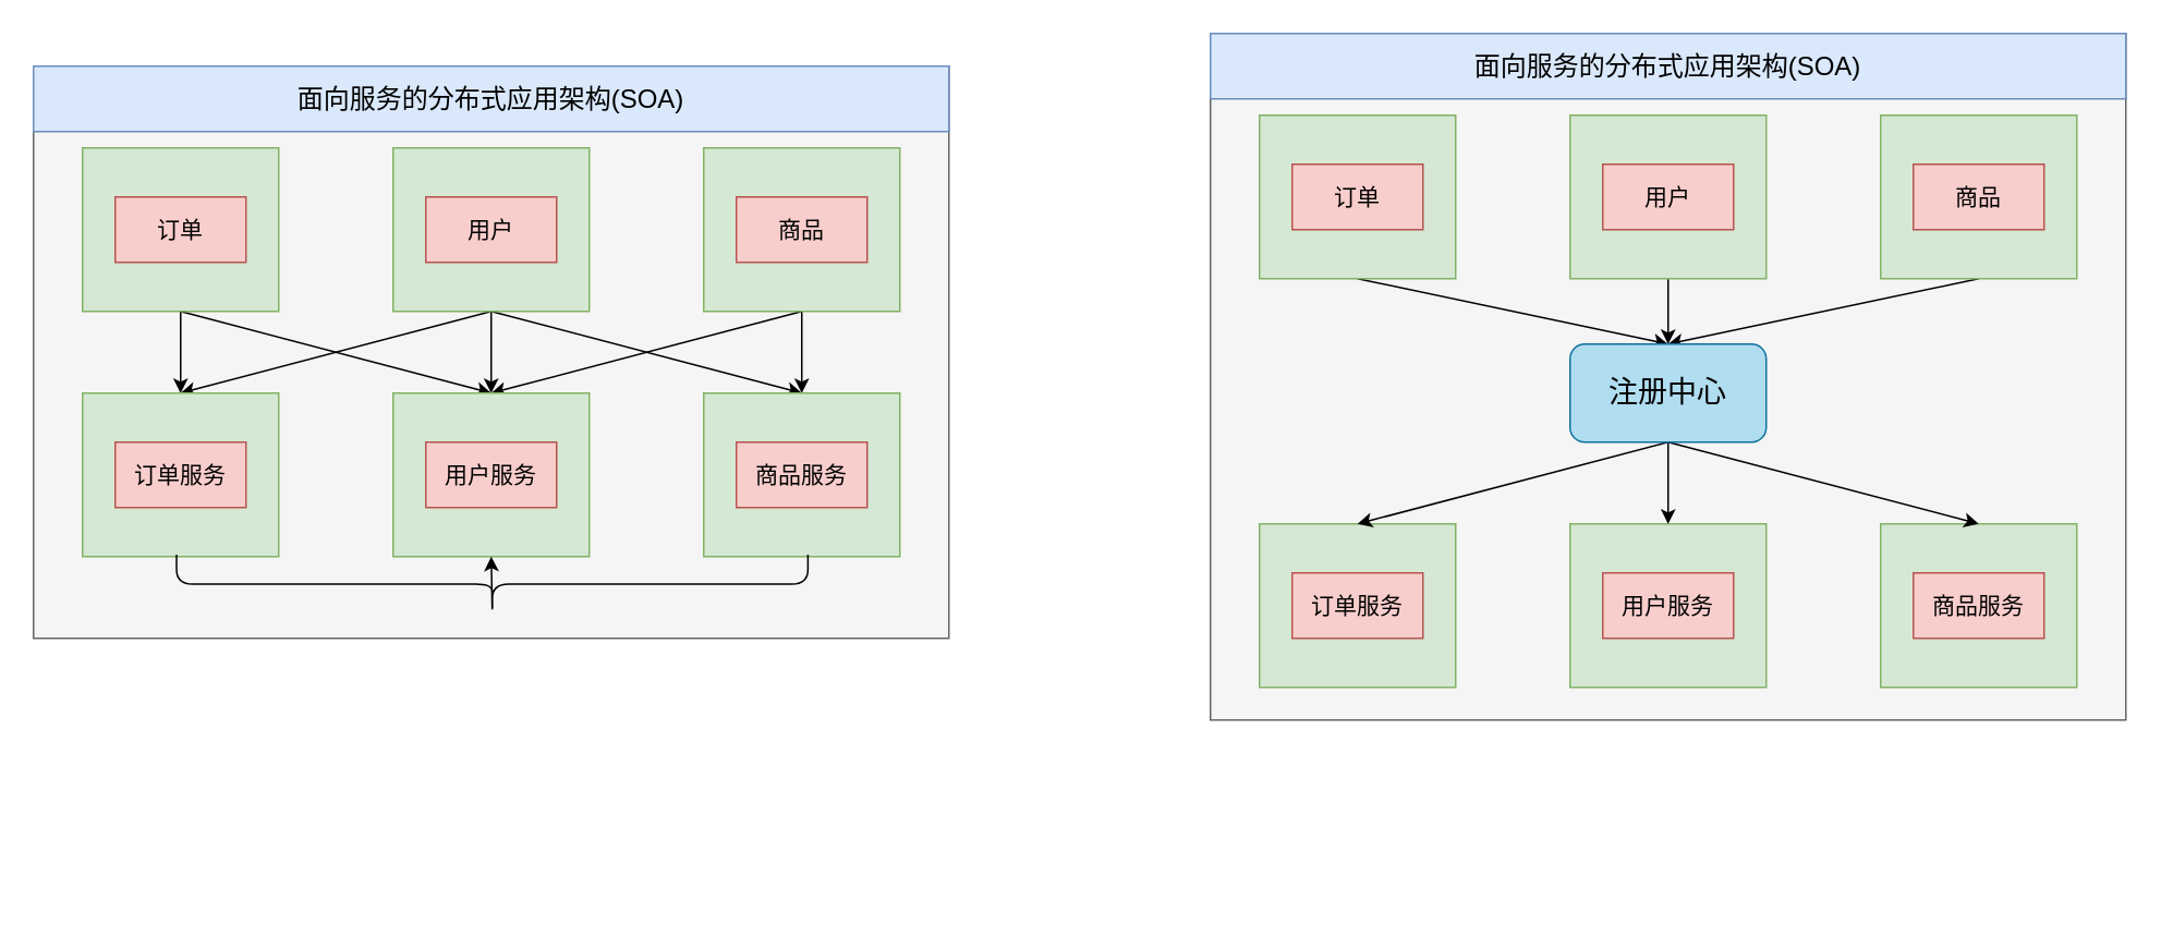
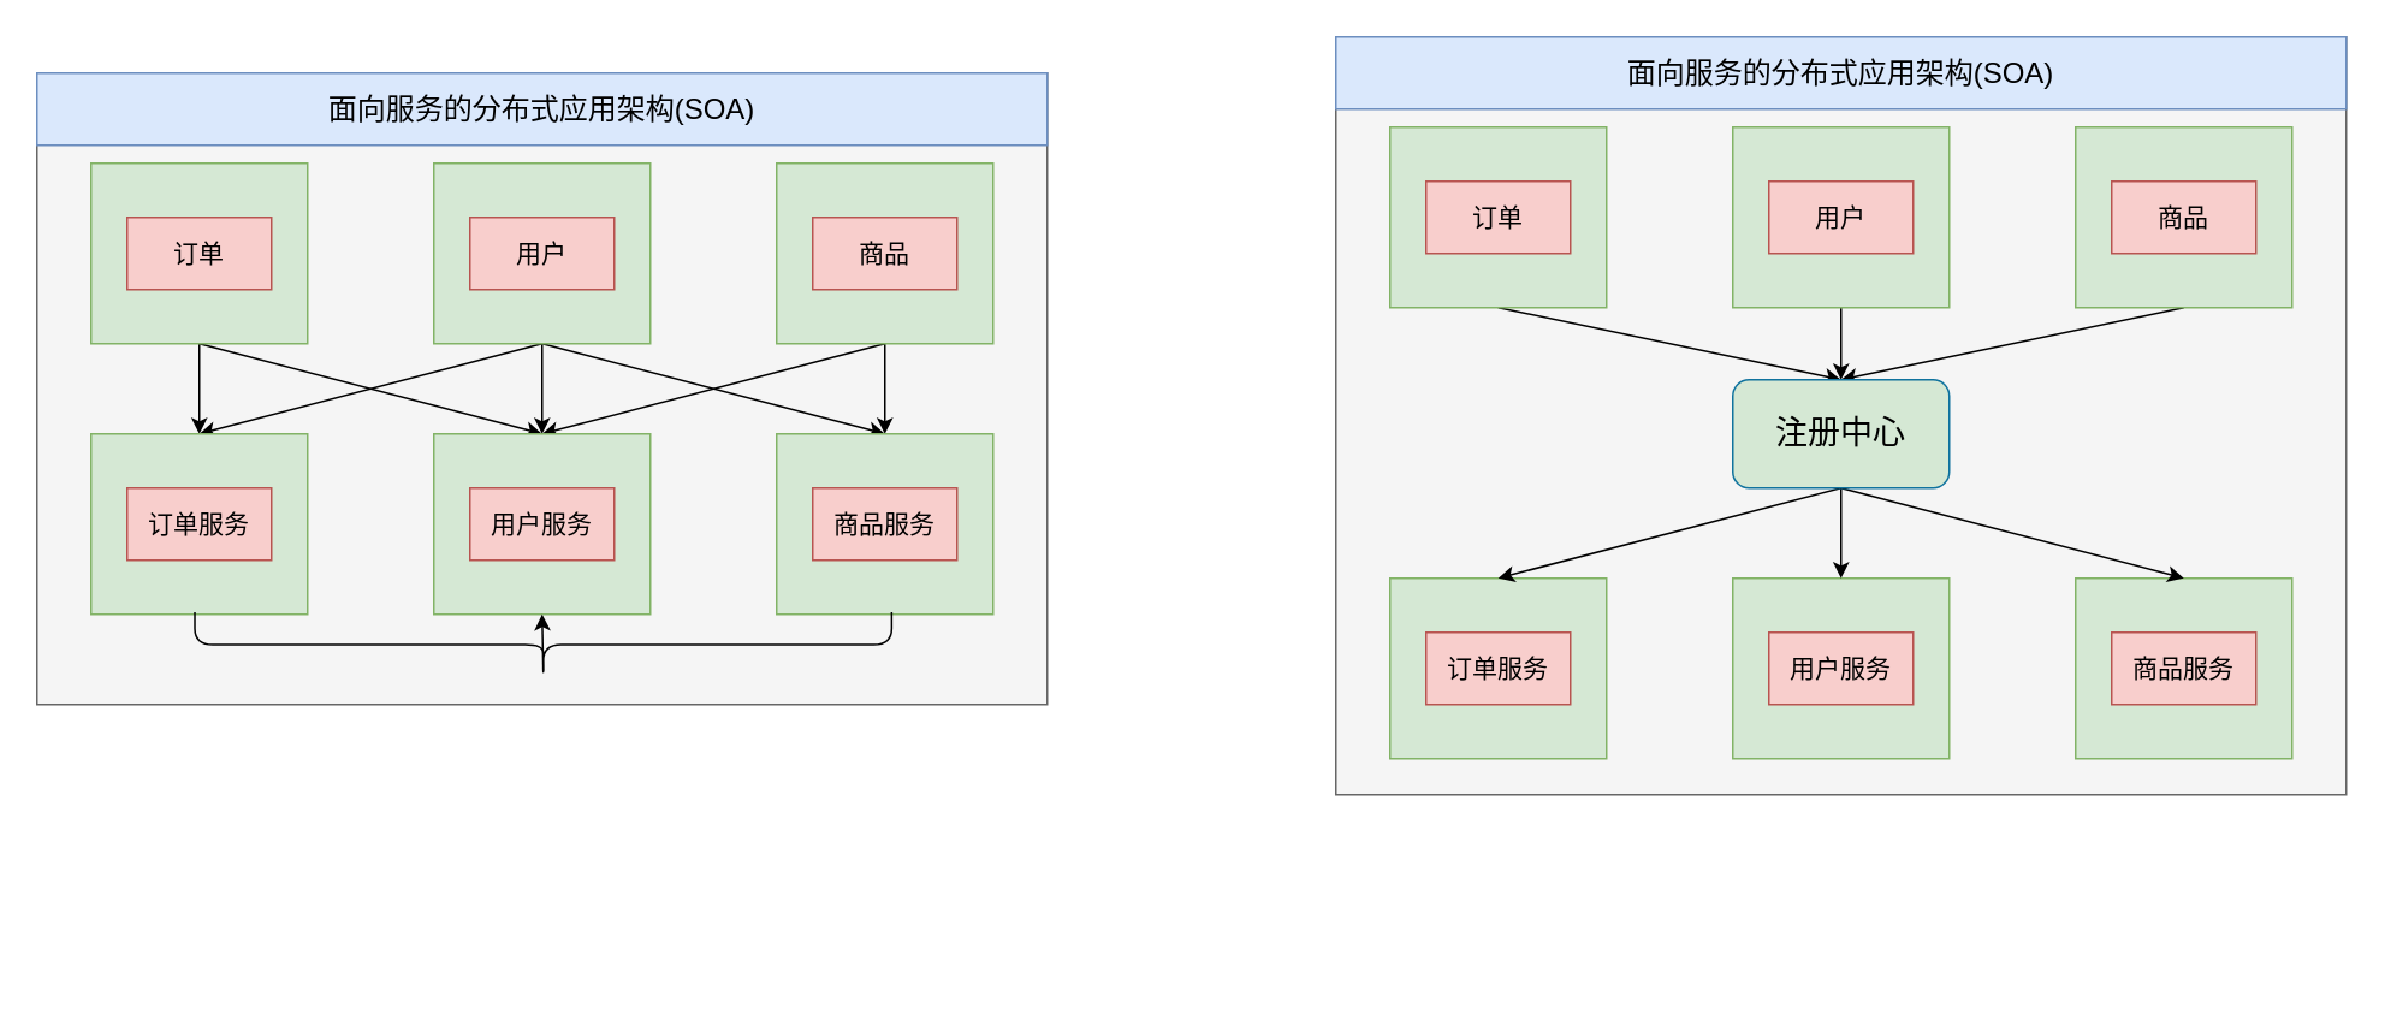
  <mxCell id="0" />
  <mxCell id="1" parent="0" />
  <mxCell id="2" value="" style="rounded=0;whiteSpace=wrap;html=1;fillColor=#f5f5f5;fontColor=#333333;strokeColor=#666666;" vertex="1" parent="1"><mxGeometry x="20" y="40" width="560" height="350" as="geometry" /></mxCell>
  <mxCell id="3" style="edgeStyle=none;rounded=0;orthogonalLoop=1;jettySize=auto;html=1;entryX=0.5;entryY=0;entryDx=0;entryDy=0;fontSize=14;exitX=0.5;exitY=1;exitDx=0;exitDy=0;" edge="1" parent="1" source="5" target="18"><mxGeometry relative="1" as="geometry" /></mxCell>
  <mxCell id="4" style="edgeStyle=none;rounded=0;orthogonalLoop=1;jettySize=auto;html=1;entryX=0.5;entryY=0;entryDx=0;entryDy=0;fontSize=14;" edge="1" parent="1" source="5" target="17"><mxGeometry relative="1" as="geometry" /></mxCell>
  <mxCell id="5" value="" style="rounded=0;whiteSpace=wrap;html=1;fontSize=14;fillColor=#d5e8d4;strokeColor=#82b366;" vertex="1" parent="1"><mxGeometry x="430" y="90" width="120" height="100" as="geometry" /></mxCell>
  <mxCell id="6" style="edgeStyle=orthogonalEdgeStyle;rounded=0;orthogonalLoop=1;jettySize=auto;html=1;entryX=0.5;entryY=0;entryDx=0;entryDy=0;fontSize=14;" edge="1" parent="1" source="8" target="19"><mxGeometry relative="1" as="geometry" /></mxCell>
  <mxCell id="7" style="rounded=0;orthogonalLoop=1;jettySize=auto;html=1;fontSize=14;entryX=0.5;entryY=0;entryDx=0;entryDy=0;" edge="1" parent="1" target="18"><mxGeometry relative="1" as="geometry"><mxPoint x="110" y="190" as="sourcePoint" /></mxGeometry></mxCell>
  <mxCell id="8" value="" style="rounded=0;whiteSpace=wrap;html=1;fontSize=14;fillColor=#d5e8d4;strokeColor=#82b366;" vertex="1" parent="1"><mxGeometry x="50" y="90" width="120" height="100" as="geometry" /></mxCell>
  <mxCell id="9" style="edgeStyle=none;rounded=0;orthogonalLoop=1;jettySize=auto;html=1;entryX=0.5;entryY=0;entryDx=0;entryDy=0;fontSize=14;" edge="1" parent="1" source="12" target="18"><mxGeometry relative="1" as="geometry" /></mxCell>
  <mxCell id="10" style="edgeStyle=none;rounded=0;orthogonalLoop=1;jettySize=auto;html=1;entryX=0.5;entryY=0;entryDx=0;entryDy=0;fontSize=14;exitX=0.5;exitY=1;exitDx=0;exitDy=0;" edge="1" parent="1" source="12" target="17"><mxGeometry relative="1" as="geometry" /></mxCell>
  <mxCell id="11" style="edgeStyle=none;rounded=0;orthogonalLoop=1;jettySize=auto;html=1;entryX=0.5;entryY=0;entryDx=0;entryDy=0;fontSize=14;exitX=0.5;exitY=1;exitDx=0;exitDy=0;" edge="1" parent="1" source="12" target="19"><mxGeometry relative="1" as="geometry" /></mxCell>
  <mxCell id="12" value="" style="rounded=0;whiteSpace=wrap;html=1;fontSize=14;fillColor=#d5e8d4;strokeColor=#82b366;" vertex="1" parent="1"><mxGeometry x="240" y="90" width="120" height="100" as="geometry" /></mxCell>
  <mxCell id="13" value="&lt;font size=&quot;3&quot;&gt;面向服务的分布式应用架构(SOA)&lt;/font&gt;" style="rounded=0;whiteSpace=wrap;html=1;fillColor=#dae8fc;strokeColor=#6c8ebf;" vertex="1" parent="1"><mxGeometry x="20" y="40" width="560" height="40" as="geometry" /></mxCell>
  <mxCell id="14" value="订单" style="rounded=0;whiteSpace=wrap;html=1;fontSize=14;fillColor=#f8cecc;strokeColor=#b85450;" vertex="1" parent="1"><mxGeometry x="70" y="120" width="80" height="40" as="geometry" /></mxCell>
  <mxCell id="15" value="商品" style="rounded=0;whiteSpace=wrap;html=1;fontSize=14;fillColor=#f8cecc;strokeColor=#b85450;" vertex="1" parent="1"><mxGeometry x="450" y="120" width="80" height="40" as="geometry" /></mxCell>
  <mxCell id="16" value="用户" style="rounded=0;whiteSpace=wrap;html=1;fontSize=14;fillColor=#f8cecc;strokeColor=#b85450;" vertex="1" parent="1"><mxGeometry x="260" y="120" width="80" height="40" as="geometry" /></mxCell>
  <mxCell id="17" value="" style="rounded=0;whiteSpace=wrap;html=1;fontSize=14;fillColor=#d5e8d4;strokeColor=#82b366;" vertex="1" parent="1"><mxGeometry x="430" y="240" width="120" height="100" as="geometry" /></mxCell>
  <mxCell id="18" value="" style="rounded=0;whiteSpace=wrap;html=1;fontSize=14;fillColor=#d5e8d4;strokeColor=#82b366;" vertex="1" parent="1"><mxGeometry x="240" y="240" width="120" height="100" as="geometry" /></mxCell>
  <mxCell id="19" value="" style="rounded=0;whiteSpace=wrap;html=1;fontSize=14;fillColor=#d5e8d4;strokeColor=#82b366;" vertex="1" parent="1"><mxGeometry x="50" y="240" width="120" height="100" as="geometry" /></mxCell>
  <mxCell id="20" value="订单服务" style="rounded=0;whiteSpace=wrap;html=1;fontSize=14;fillColor=#f8cecc;strokeColor=#b85450;" vertex="1" parent="1"><mxGeometry x="70" y="270" width="80" height="40" as="geometry" /></mxCell>
  <mxCell id="21" value="用户服务" style="rounded=0;whiteSpace=wrap;html=1;fontSize=14;fillColor=#f8cecc;strokeColor=#b85450;" vertex="1" parent="1"><mxGeometry x="260" y="270" width="80" height="40" as="geometry" /></mxCell>
  <mxCell id="22" value="商品服务" style="rounded=0;whiteSpace=wrap;html=1;fontSize=14;fillColor=#f8cecc;strokeColor=#b85450;" vertex="1" parent="1"><mxGeometry x="450" y="270" width="80" height="40" as="geometry" /></mxCell>
  <mxCell id="23" style="edgeStyle=none;rounded=0;orthogonalLoop=1;jettySize=auto;html=1;exitX=0.1;exitY=0.5;exitDx=0;exitDy=0;exitPerimeter=0;entryX=0.5;entryY=1;entryDx=0;entryDy=0;fontSize=14;" edge="1" parent="1" source="24" target="18"><mxGeometry relative="1" as="geometry" /></mxCell>
  <mxCell id="24" value="" style="shape=curlyBracket;whiteSpace=wrap;html=1;rounded=1;flipH=1;fontSize=14;rotation=90;size=0.5;" vertex="1" parent="1"><mxGeometry x="282.5" y="163.75" width="36.25" height="386.25" as="geometry" /></mxCell>
  <mxCell id="25" value="" style="rounded=0;whiteSpace=wrap;html=1;fillColor=#f5f5f5;fontColor=#333333;strokeColor=#666666;" vertex="1" parent="1"><mxGeometry x="740" y="20" width="560" height="420" as="geometry" /></mxCell>
  <mxCell id="26" style="edgeStyle=none;rounded=0;orthogonalLoop=1;jettySize=auto;html=1;exitX=0.5;exitY=1;exitDx=0;exitDy=0;fontSize=18;" edge="1" parent="1" source="27"><mxGeometry relative="1" as="geometry"><mxPoint x="1020" y="210" as="targetPoint" /></mxGeometry></mxCell>
  <mxCell id="27" value="" style="rounded=0;whiteSpace=wrap;html=1;fontSize=14;fillColor=#d5e8d4;strokeColor=#82b366;" vertex="1" parent="1"><mxGeometry x="1150" y="70" width="120" height="100" as="geometry" /></mxCell>
  <mxCell id="28" style="edgeStyle=none;rounded=0;orthogonalLoop=1;jettySize=auto;html=1;exitX=0.5;exitY=1;exitDx=0;exitDy=0;entryX=0.5;entryY=0;entryDx=0;entryDy=0;fontSize=18;" edge="1" parent="1" source="29" target="45"><mxGeometry relative="1" as="geometry" /></mxCell>
  <mxCell id="29" value="" style="rounded=0;whiteSpace=wrap;html=1;fontSize=14;fillColor=#d5e8d4;strokeColor=#82b366;" vertex="1" parent="1"><mxGeometry x="770" y="70" width="120" height="100" as="geometry" /></mxCell>
  <mxCell id="30" style="edgeStyle=none;rounded=0;orthogonalLoop=1;jettySize=auto;html=1;exitX=0.5;exitY=1;exitDx=0;exitDy=0;fontSize=18;" edge="1" parent="1" source="31"><mxGeometry relative="1" as="geometry"><mxPoint x="1020" y="210" as="targetPoint" /></mxGeometry></mxCell>
  <mxCell id="31" value="" style="rounded=0;whiteSpace=wrap;html=1;fontSize=14;fillColor=#d5e8d4;strokeColor=#82b366;" vertex="1" parent="1"><mxGeometry x="960" y="70" width="120" height="100" as="geometry" /></mxCell>
  <mxCell id="32" value="&lt;font size=&quot;3&quot;&gt;面向服务的分布式应用架构(SOA)&lt;/font&gt;" style="rounded=0;whiteSpace=wrap;html=1;fillColor=#dae8fc;strokeColor=#6c8ebf;" vertex="1" parent="1"><mxGeometry x="740" y="20" width="560" height="40" as="geometry" /></mxCell>
  <mxCell id="33" value="订单" style="rounded=0;whiteSpace=wrap;html=1;fontSize=14;fillColor=#f8cecc;strokeColor=#b85450;" vertex="1" parent="1"><mxGeometry x="790" y="100" width="80" height="40" as="geometry" /></mxCell>
  <mxCell id="34" value="商品" style="rounded=0;whiteSpace=wrap;html=1;fontSize=14;fillColor=#f8cecc;strokeColor=#b85450;" vertex="1" parent="1"><mxGeometry x="1170" y="100" width="80" height="40" as="geometry" /></mxCell>
  <mxCell id="35" value="用户" style="rounded=0;whiteSpace=wrap;html=1;fontSize=14;fillColor=#f8cecc;strokeColor=#b85450;" vertex="1" parent="1"><mxGeometry x="980" y="100" width="80" height="40" as="geometry" /></mxCell>
  <mxCell id="36" value="" style="rounded=0;whiteSpace=wrap;html=1;fontSize=14;fillColor=#d5e8d4;strokeColor=#82b366;" vertex="1" parent="1"><mxGeometry x="1150" y="320" width="120" height="100" as="geometry" /></mxCell>
  <mxCell id="37" value="" style="rounded=0;whiteSpace=wrap;html=1;fontSize=14;fillColor=#d5e8d4;strokeColor=#82b366;" vertex="1" parent="1"><mxGeometry x="960" y="320" width="120" height="100" as="geometry" /></mxCell>
  <mxCell id="38" value="" style="rounded=0;whiteSpace=wrap;html=1;fontSize=14;fillColor=#d5e8d4;strokeColor=#82b366;" vertex="1" parent="1"><mxGeometry x="770" y="320" width="120" height="100" as="geometry" /></mxCell>
  <mxCell id="39" value="订单服务" style="rounded=0;whiteSpace=wrap;html=1;fontSize=14;fillColor=#f8cecc;strokeColor=#b85450;" vertex="1" parent="1"><mxGeometry x="790" y="350" width="80" height="40" as="geometry" /></mxCell>
  <mxCell id="40" value="用户服务" style="rounded=0;whiteSpace=wrap;html=1;fontSize=14;fillColor=#f8cecc;strokeColor=#b85450;" vertex="1" parent="1"><mxGeometry x="980" y="350" width="80" height="40" as="geometry" /></mxCell>
  <mxCell id="41" value="商品服务" style="rounded=0;whiteSpace=wrap;html=1;fontSize=14;fillColor=#f8cecc;strokeColor=#b85450;" vertex="1" parent="1"><mxGeometry x="1170" y="350" width="80" height="40" as="geometry" /></mxCell>
  <mxCell id="42" style="edgeStyle=none;rounded=0;orthogonalLoop=1;jettySize=auto;html=1;exitX=0.5;exitY=1;exitDx=0;exitDy=0;entryX=0.5;entryY=0;entryDx=0;entryDy=0;fontSize=18;" edge="1" parent="1" source="45" target="38"><mxGeometry relative="1" as="geometry" /></mxCell>
  <mxCell id="43" style="edgeStyle=none;rounded=0;orthogonalLoop=1;jettySize=auto;html=1;entryX=0.5;entryY=0;entryDx=0;entryDy=0;fontSize=18;" edge="1" parent="1" source="45" target="37"><mxGeometry relative="1" as="geometry" /></mxCell>
  <mxCell id="44" style="edgeStyle=none;rounded=0;orthogonalLoop=1;jettySize=auto;html=1;entryX=0.5;entryY=0;entryDx=0;entryDy=0;fontSize=18;exitX=0.5;exitY=1;exitDx=0;exitDy=0;" edge="1" parent="1" source="45" target="36"><mxGeometry relative="1" as="geometry" /></mxCell>
- <mxCell id="45" value="&lt;font style=&quot;font-size: 18px&quot;&gt;注册中心&lt;/font&gt;" style="rounded=1;whiteSpace=wrap;html=1;fontSize=14;fillColor=#b1ddf0;strokeColor=#10739e;" vertex="1" parent="1"><mxGeometry x="960" y="210" width="120" height="60" as="geometry" /></mxCell>
+ <mxCell id="45" value="&lt;font style=&quot;font-size: 18px&quot;&gt;注册中心&lt;/font&gt;" style="rounded=1;whiteSpace=wrap;html=1;fontSize=14;fillColor=#d5e8d4;strokeColor=#10739e;" vertex="1" parent="1"><mxGeometry x="960" y="210" width="120" height="60" as="geometry" /></mxCell>
